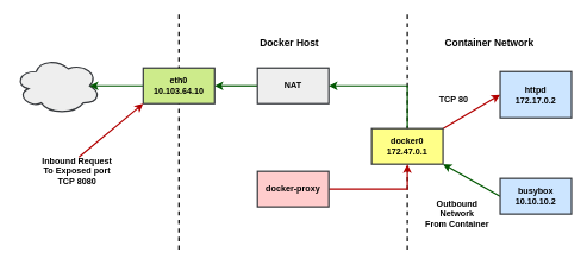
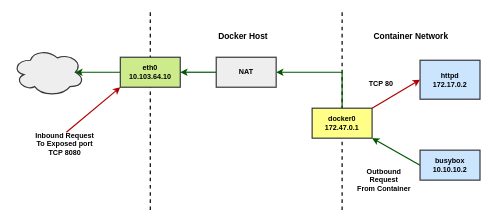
  <mxCell id="0" />
  <mxCell id="1" parent="0" />
  <mxCell id="2" value="" style="ellipse;shape=cloud;whiteSpace=wrap;html=1;strokeWidth=2;fillColor=#eeeeee;strokeColor=#36393d;" parent="1" vertex="1"><mxGeometry x="20" y="80" width="120" height="80" as="geometry" /></mxCell>
  <mxCell id="3" value="" style="endArrow=none;dashed=1;html=1;strokeWidth=2;" parent="1" edge="1"><mxGeometry width="50" height="50" relative="1" as="geometry"><mxPoint x="250" y="350" as="sourcePoint" /><mxPoint x="250" y="20" as="targetPoint" /></mxGeometry></mxCell>
  <mxCell id="4" style="edgeStyle=orthogonalEdgeStyle;rounded=0;orthogonalLoop=1;jettySize=auto;html=1;exitX=0;exitY=0.5;exitDx=0;exitDy=0;entryX=0.875;entryY=0.5;entryDx=0;entryDy=0;entryPerimeter=0;strokeWidth=2;fillColor=#008a00;strokeColor=#005700;" parent="1" source="5" target="2" edge="1"><mxGeometry relative="1" as="geometry" /></mxCell>
  <mxCell id="5" value="&lt;b&gt;eth0&lt;br&gt;10.103.64.10&lt;/b&gt;" style="rounded=0;whiteSpace=wrap;html=1;strokeWidth=2;fillColor=#cdeb8b;strokeColor=#36393d;" parent="1" vertex="1"><mxGeometry x="200" y="95" width="100" height="50" as="geometry" /></mxCell>
  <mxCell id="6" style="edgeStyle=orthogonalEdgeStyle;rounded=0;orthogonalLoop=1;jettySize=auto;html=1;exitX=0;exitY=0.5;exitDx=0;exitDy=0;entryX=1;entryY=0.5;entryDx=0;entryDy=0;strokeWidth=2;fillColor=#008a00;strokeColor=#005700;" parent="1" source="7" target="5" edge="1"><mxGeometry relative="1" as="geometry" /></mxCell>
  <mxCell id="7" value="&lt;b&gt;NAT&lt;/b&gt;" style="rounded=0;whiteSpace=wrap;html=1;strokeWidth=2;fillColor=#eeeeee;strokeColor=#36393d;" parent="1" vertex="1"><mxGeometry x="360" y="95" width="100" height="50" as="geometry" /></mxCell>
  <mxCell id="8" value="" style="endArrow=none;dashed=1;html=1;strokeWidth=2;" parent="1" edge="1"><mxGeometry width="50" height="50" relative="1" as="geometry"><mxPoint x="570" y="350" as="sourcePoint" /><mxPoint x="570" y="20" as="targetPoint" /></mxGeometry></mxCell>
  <mxCell id="9" style="edgeStyle=orthogonalEdgeStyle;rounded=0;orthogonalLoop=1;jettySize=auto;html=1;exitX=0.5;exitY=0;exitDx=0;exitDy=0;entryX=1;entryY=0.5;entryDx=0;entryDy=0;strokeWidth=2;fillColor=#008a00;strokeColor=#005700;" parent="1" source="11" target="7" edge="1"><mxGeometry relative="1" as="geometry" /></mxCell>
  <mxCell id="10" style="rounded=0;orthogonalLoop=1;jettySize=auto;html=1;exitX=1;exitY=0;exitDx=0;exitDy=0;entryX=0;entryY=0.5;entryDx=0;entryDy=0;strokeWidth=2;fillColor=#e51400;strokeColor=#B20000;" parent="1" source="11" target="21" edge="1"><mxGeometry relative="1" as="geometry" /></mxCell>
  <mxCell id="11" value="&lt;b&gt;docker0&lt;br&gt;172.47.0.1&lt;/b&gt;" style="rounded=0;whiteSpace=wrap;html=1;strokeWidth=2;fillColor=#ffff88;strokeColor=#36393d;" parent="1" vertex="1"><mxGeometry x="520" y="180" width="100" height="50" as="geometry" /></mxCell>
  <mxCell id="12" style="rounded=0;orthogonalLoop=1;jettySize=auto;html=1;exitX=0;exitY=0.5;exitDx=0;exitDy=0;entryX=1;entryY=1;entryDx=0;entryDy=0;strokeWidth=2;fillColor=#008a00;strokeColor=#005700;" parent="1" source="13" target="11" edge="1"><mxGeometry relative="1" as="geometry" /></mxCell>
  <mxCell id="13" value="&lt;b&gt;busybox&lt;br&gt;10.10.10.2&lt;/b&gt;" style="rounded=0;whiteSpace=wrap;html=1;strokeWidth=2;fillColor=#cce5ff;strokeColor=#36393d;" parent="1" vertex="1"><mxGeometry x="700" y="250" width="100" height="50" as="geometry" /></mxCell>
- <mxCell id="14" value="&lt;b&gt;Outbound&lt;br&gt;Network&lt;br&gt;From Container&lt;/b&gt;" style="text;html=1;strokeColor=none;fillColor=none;align=center;verticalAlign=middle;whiteSpace=wrap;rounded=0;" parent="1" vertex="1"><mxGeometry x="590" y="290" width="100" height="20" as="geometry" /></mxCell>
+ <mxCell id="14" value="&lt;b&gt;Outbound&lt;br&gt;Request&lt;br&gt;From Container&lt;/b&gt;" style="text;html=1;strokeColor=none;fillColor=none;align=center;verticalAlign=middle;whiteSpace=wrap;rounded=0;" parent="1" vertex="1"><mxGeometry x="590" y="290" width="100" height="20" as="geometry" /></mxCell>
  <mxCell id="15" value="&lt;b&gt;&lt;font style=&quot;font-size: 14px&quot;&gt;Docker Host&lt;/font&gt;&lt;/b&gt;" style="text;html=1;strokeColor=none;fillColor=none;align=center;verticalAlign=middle;whiteSpace=wrap;rounded=0;" parent="1" vertex="1"><mxGeometry x="360" y="50" width="90" height="20" as="geometry" /></mxCell>
  <mxCell id="16" value="&lt;b&gt;&lt;font style=&quot;font-size: 14px&quot;&gt;Container Network&lt;/font&gt;&lt;/b&gt;" style="text;html=1;strokeColor=none;fillColor=none;align=center;verticalAlign=middle;whiteSpace=wrap;rounded=0;" parent="1" vertex="1"><mxGeometry x="610" y="50" width="150" height="20" as="geometry" /></mxCell>
  <mxCell id="17" style="rounded=0;orthogonalLoop=1;jettySize=auto;html=1;entryX=0;entryY=1;entryDx=0;entryDy=0;strokeWidth=2;fillColor=#e51400;strokeColor=#B20000;" parent="1" target="5" edge="1"><mxGeometry relative="1" as="geometry"><mxPoint x="110" y="220" as="sourcePoint" /></mxGeometry></mxCell>
  <mxCell id="18" value="&lt;b&gt;Inbound Request&lt;br&gt;To Exposed port &lt;br&gt;TCP 8080&lt;/b&gt;" style="text;html=1;strokeColor=none;fillColor=none;align=center;verticalAlign=middle;whiteSpace=wrap;rounded=0;" parent="1" vertex="1"><mxGeometry x="40" y="230" width="135" height="20" as="geometry" /></mxCell>
- <mxCell id="19" style="edgeStyle=orthogonalEdgeStyle;rounded=0;orthogonalLoop=1;jettySize=auto;html=1;exitX=1;exitY=0.5;exitDx=0;exitDy=0;entryX=0.5;entryY=1;entryDx=0;entryDy=0;strokeWidth=2;fillColor=#e51400;strokeColor=#B20000;" parent="1" source="20" target="11" edge="1"><mxGeometry relative="1" as="geometry" /></mxCell>
- <mxCell id="20" value="&lt;b&gt;docker-proxy&lt;/b&gt;" style="rounded=0;whiteSpace=wrap;html=1;strokeWidth=2;fillColor=#ffcccc;strokeColor=#36393d;" parent="1" vertex="1"><mxGeometry x="360" y="240" width="100" height="50" as="geometry" /></mxCell>
  <mxCell id="21" value="&lt;b&gt;httpd&lt;br&gt;172.17.0.2&lt;/b&gt;" style="rounded=0;whiteSpace=wrap;html=1;strokeWidth=2;fillColor=#cce5ff;strokeColor=#36393d;" parent="1" vertex="1"><mxGeometry x="700" y="100" width="100" height="65" as="geometry" /></mxCell>
  <mxCell id="22" value="&lt;b&gt;TCP 80&lt;/b&gt;" style="text;html=1;strokeColor=none;fillColor=none;align=center;verticalAlign=middle;whiteSpace=wrap;rounded=0;" parent="1" vertex="1"><mxGeometry x="610" y="130" width="50" height="20" as="geometry" /></mxCell>
